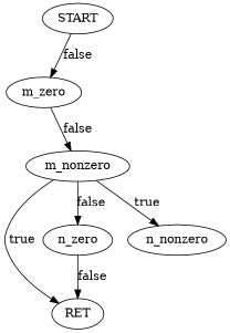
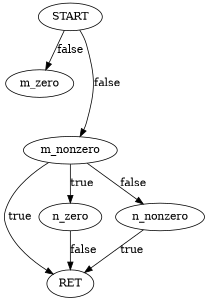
  digraph {
    rankdir=TB
    START
    m_zero
    m_nonzero
    RET
    n_zero
    n_nonzero
    START -> m_zero [label=false]
-   m_zero -> m_nonzero [label=false]
+   START -> m_nonzero [label=false]
    m_nonzero -> RET [label=true]
-   m_nonzero -> n_zero [label=false]
-   m_nonzero -> n_nonzero [label=true]
+   m_nonzero -> n_zero [label=true]
+   m_nonzero -> n_nonzero [label=false]
    n_zero -> RET [label=false]
+   n_nonzero -> RET [label=true]
  }
